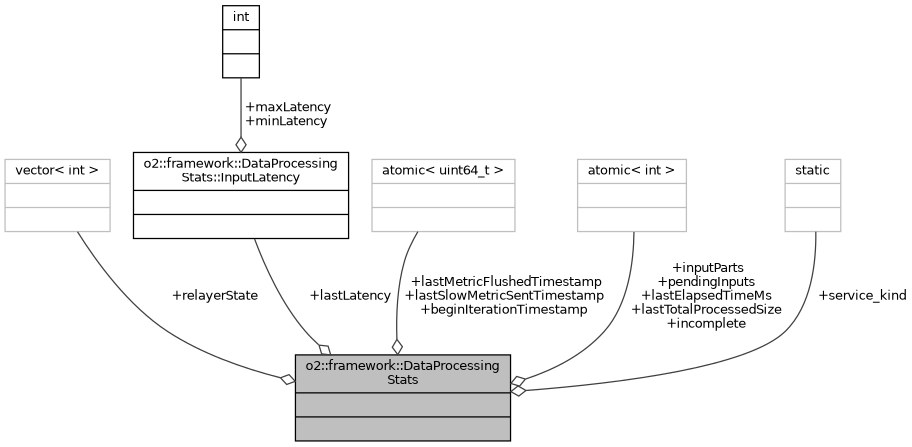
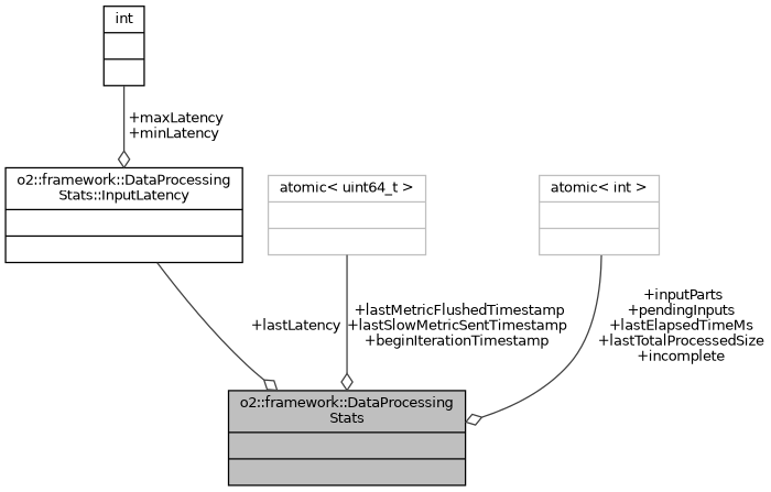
  digraph {
    node [color=grey75 fontname=Helvetica fontsize=10 shape=record]
    edge [arrowhead=odiamond color=grey25 fontname=Helvetica fontsize=10 labelfontname=Helvetica labelfontsize=10 style=solid]
    n1 [color=black fillcolor=grey75 fontcolor=black height=0.2 label="{o2::framework::DataProcessing\lStats\n||}" style=filled width=0.4]
-   n2 [height=0.2 label="{vector\< int \>\n||}" width=0.4]
    n3 [color=black height=0.2 label="{o2::framework::DataProcessing\lStats::InputLatency\n||}" width=0.4]
    n4 [color=black height=0.2 label="{int\n||}" width=0.4]
    n5 [height=0.2 label="{atomic\< uint64_t \>\n||}" width=0.4]
    n6 [height=0.2 label="{atomic\< int \>\n||}" width=0.4]
-   n7 [height=0.2 label="{static\n||}" width=0.4]
-   n2 -> n1 [label=" +relayerState"]
    n3 -> n1 [label=" +lastLatency"]
    n4 -> n3 [label=" +maxLatency\n+minLatency"]
    n5 -> n1 [label=" +lastMetricFlushedTimestamp\n+lastSlowMetricSentTimestamp\n+beginIterationTimestamp"]
    n6 -> n1 [label=" +inputParts\n+pendingInputs\n+lastElapsedTimeMs\n+lastTotalProcessedSize\n+incomplete"]
-   n7 -> n1 [label=" +service_kind"]
  }
